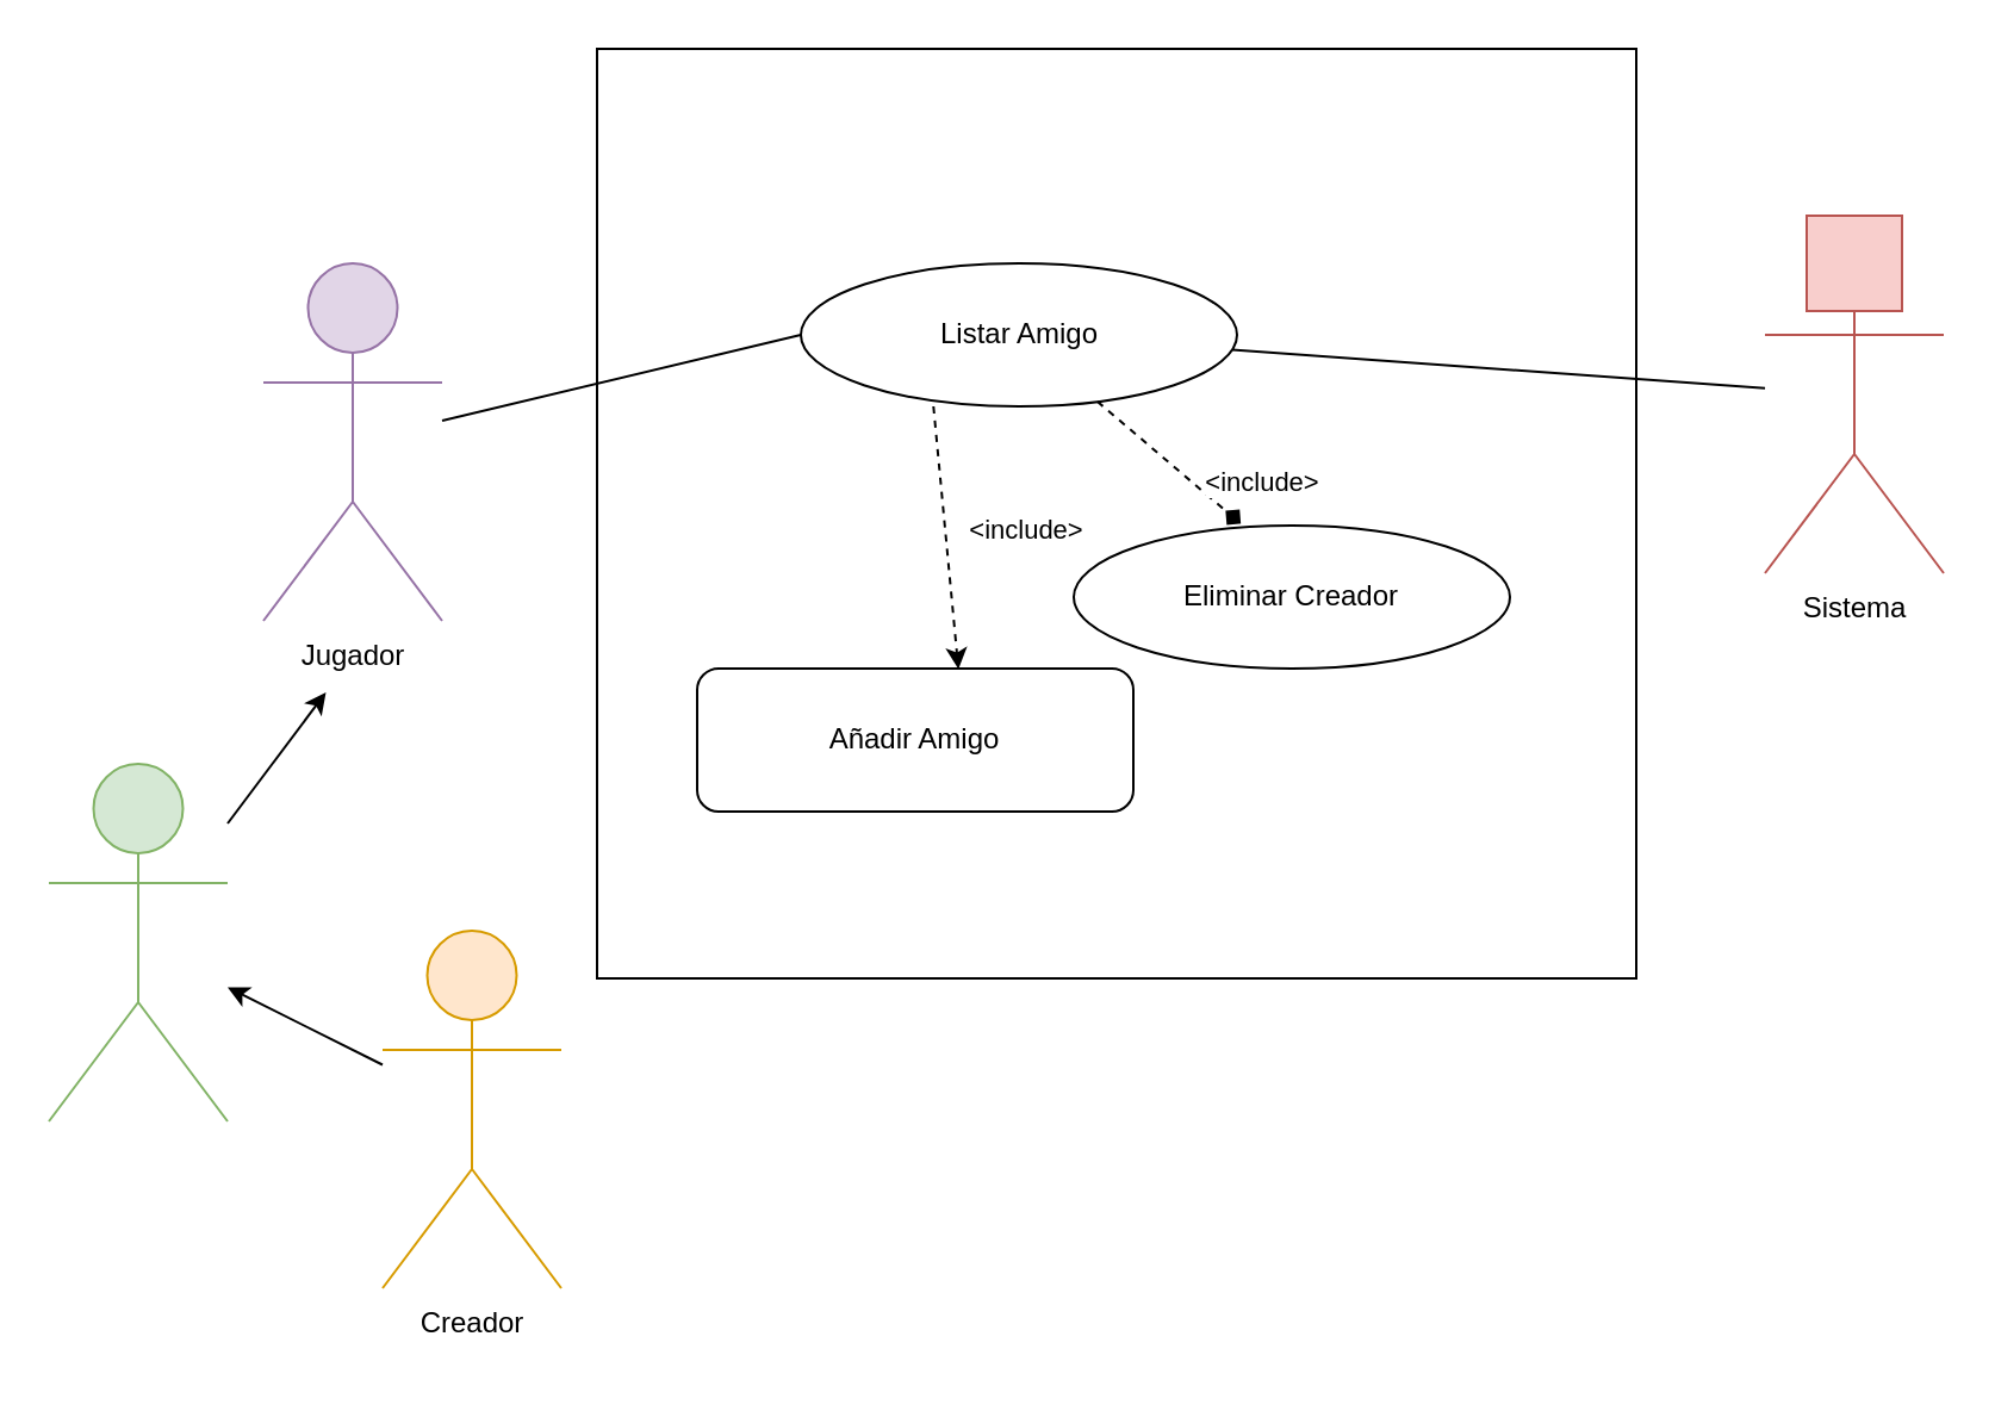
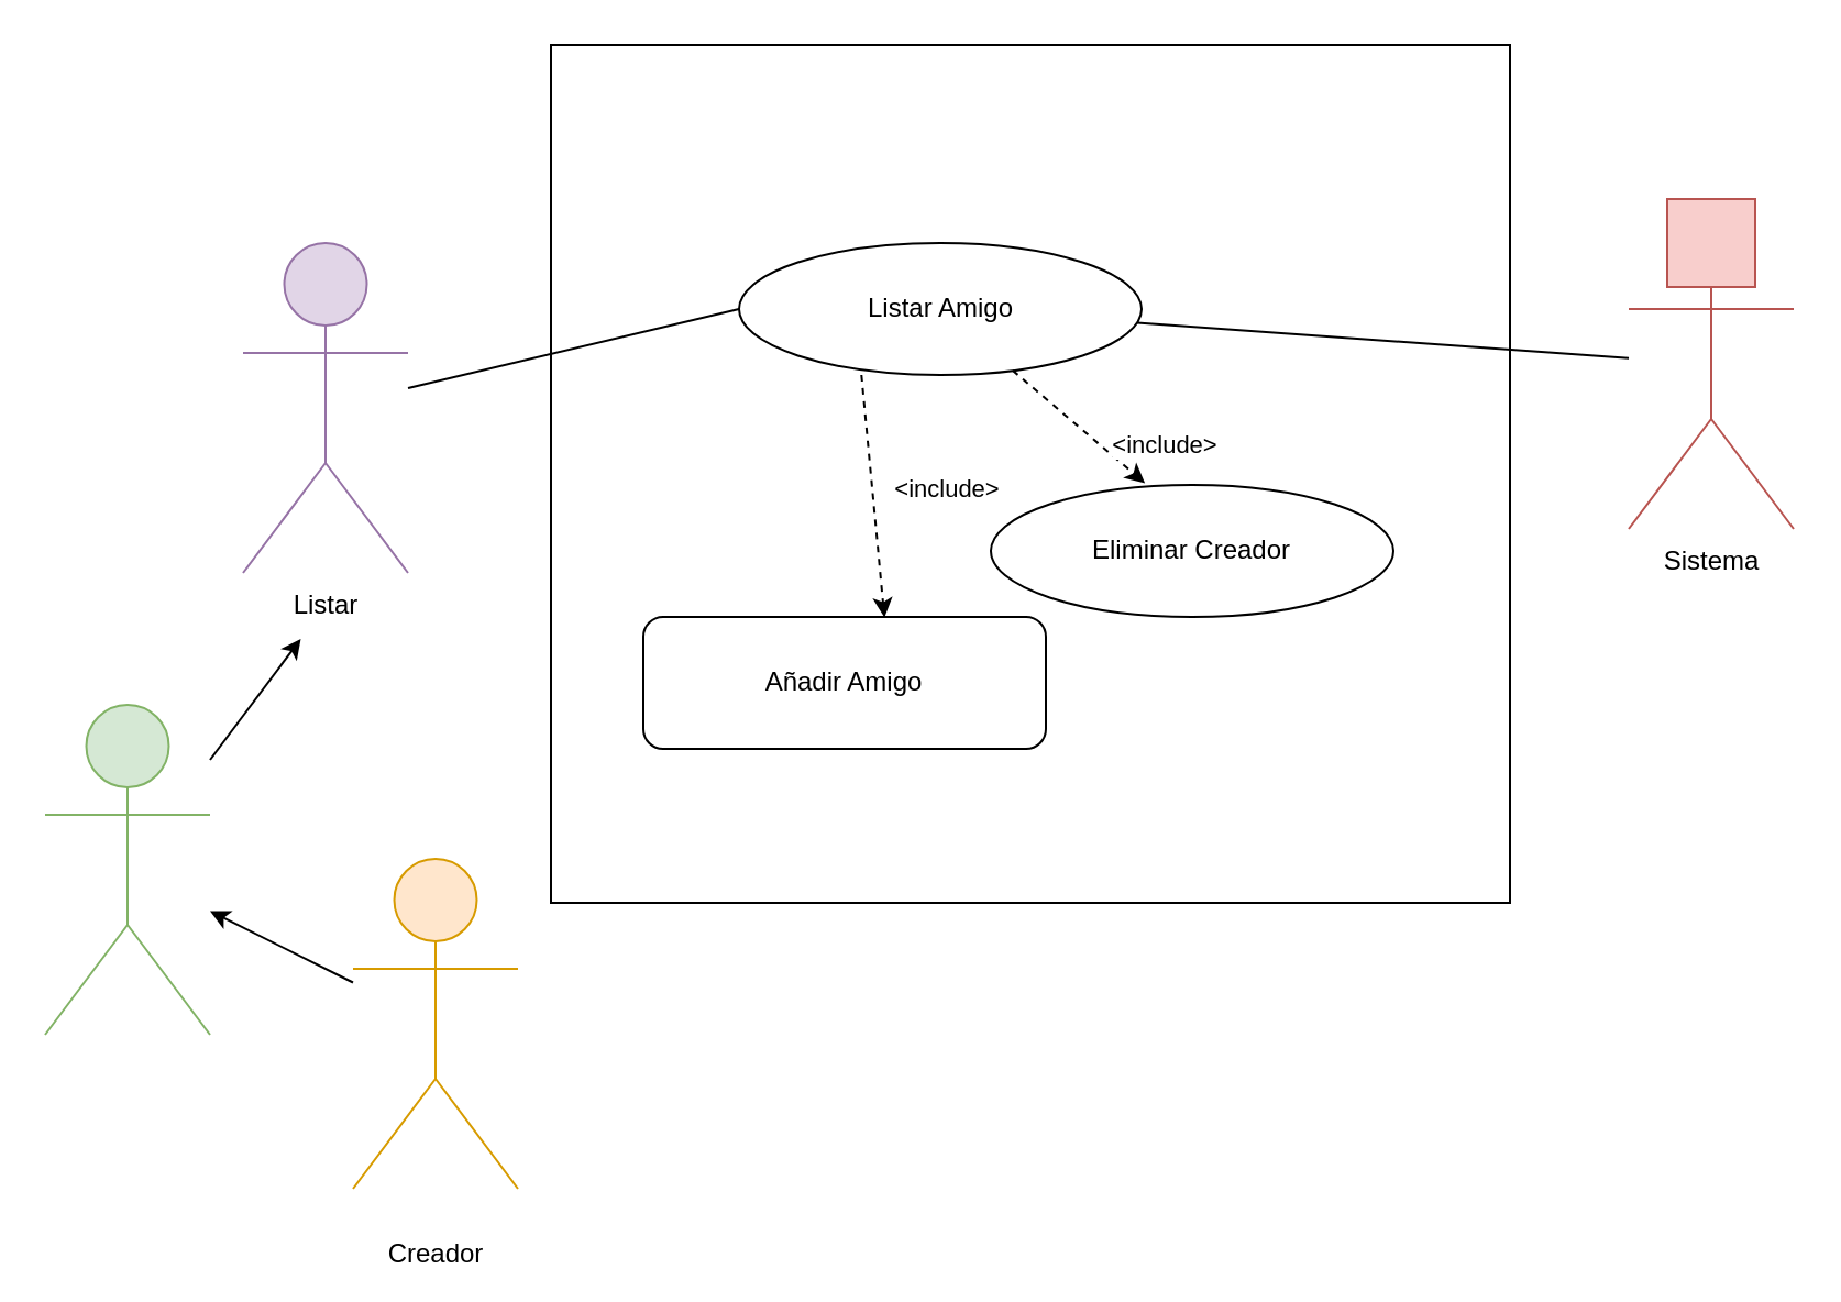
  <mxCell id="0" />
  <mxCell id="1" parent="0" />
  <mxCell id="2" value="" style="rounded=0;whiteSpace=wrap;html=1;fillColor=none;" parent="1" vertex="1"><mxGeometry x="250" y="20" width="436" height="390" as="geometry" /></mxCell>
  <mxCell id="3" value="" style="shape=umlActor;verticalLabelPosition=bottom;verticalAlign=top;html=1;outlineConnect=0;fillColor=#e1d5e7;strokeColor=#9673a6;" parent="1" vertex="1"><mxGeometry x="110" y="110" width="75" height="150" as="geometry" /></mxCell>
- <mxCell id="4" value="Jugador" style="text;html=1;strokeColor=none;fillColor=none;align=center;verticalAlign=middle;whiteSpace=wrap;rounded=0;" parent="1" vertex="1"><mxGeometry x="117.5" y="260" width="60" height="30" as="geometry" /></mxCell>
+ <mxCell id="4" value="Listar" style="text;html=1;strokeColor=none;fillColor=none;align=center;verticalAlign=middle;whiteSpace=wrap;rounded=0;" parent="1" vertex="1"><mxGeometry x="117.5" y="260" width="60" height="30" as="geometry" /></mxCell>
  <mxCell id="5" value="Listar Amigo" style="ellipse;whiteSpace=wrap;html=1;fillColor=none;" parent="1" vertex="1"><mxGeometry x="335.5" y="110" width="183" height="60" as="geometry" /></mxCell>
  <mxCell id="6" value="" style="endArrow=none;html=1;rounded=0;entryX=0;entryY=0.5;entryDx=0;entryDy=0;" parent="1" source="3" target="5" edge="1"><mxGeometry width="50" height="50" relative="1" as="geometry"><mxPoint x="380" y="300" as="sourcePoint" /><mxPoint x="430" y="250" as="targetPoint" /></mxGeometry></mxCell>
  <mxCell id="7" value="Eliminar Creador" style="ellipse;whiteSpace=wrap;html=1;fillColor=none;" parent="1" vertex="1"><mxGeometry x="450" y="220" width="183" height="60" as="geometry" /></mxCell>
- <mxCell id="8" value="" style="endArrow=diamond;html=1;rounded=0;entryX=0.383;entryY=-0.013;entryDx=0;entryDy=0;entryPerimeter=0;dashed=1;" parent="1" source="5" target="7" edge="1"><mxGeometry width="50" height="50" relative="1" as="geometry"><mxPoint x="320" y="260" as="sourcePoint" /><mxPoint x="370" y="210" as="targetPoint" /></mxGeometry></mxCell>
+ <mxCell id="8" value="" style="endArrow=classic;html=1;rounded=0;entryX=0.383;entryY=-0.013;entryDx=0;entryDy=0;entryPerimeter=0;dashed=1;" parent="1" source="5" target="7" edge="1"><mxGeometry width="50" height="50" relative="1" as="geometry"><mxPoint x="320" y="260" as="sourcePoint" /><mxPoint x="370" y="210" as="targetPoint" /></mxGeometry></mxCell>
  <mxCell id="9" value="&amp;lt;include&amp;gt;" style="edgeLabel;html=1;align=center;verticalAlign=middle;resizable=0;points=[];" parent="8" vertex="1" connectable="0"><mxGeometry x="-0.219" relative="1" as="geometry"><mxPoint x="45" y="13" as="offset" /></mxGeometry></mxCell>
  <mxCell id="10" value="Añadir Amigo" style="whiteSpace=wrap;html=1;fillColor=none;rounded=1;" parent="1" vertex="1"><mxGeometry x="292" y="280" width="183" height="60" as="geometry" /></mxCell>
  <mxCell id="11" value="" style="endArrow=classic;html=1;rounded=0;dashed=1;exitX=0;exitY=1;exitDx=0;exitDy=0;entryX=0.599;entryY=0.004;entryDx=0;entryDy=0;entryPerimeter=0;" parent="1" target="10" edge="1"><mxGeometry width="50" height="50" relative="1" as="geometry"><mxPoint x="391.141" y="170.005" as="sourcePoint" /><mxPoint x="431.86" y="308.996" as="targetPoint" /></mxGeometry></mxCell>
  <mxCell id="12" value="&amp;lt;include&amp;gt;" style="edgeLabel;html=1;align=center;verticalAlign=middle;resizable=0;points=[];" parent="11" vertex="1" connectable="0"><mxGeometry x="-0.219" relative="1" as="geometry"><mxPoint x="34" y="9" as="offset" /></mxGeometry></mxCell>
  <mxCell id="13" value="" style="shape=umlActor;verticalLabelPosition=bottom;verticalAlign=top;html=1;outlineConnect=0;fillColor=#ffe6cc;strokeColor=#d79b00;aspect=fixed;" parent="1" vertex="1"><mxGeometry x="160" y="390" width="75" height="150" as="geometry" /></mxCell>
  <mxCell id="14" value="" style="shape=umlActor;verticalLabelPosition=bottom;verticalAlign=top;html=1;outlineConnect=0;fillColor=#d5e8d4;strokeColor=#82b366;aspect=fixed;" parent="1" vertex="1"><mxGeometry x="20" y="320" width="75" height="150" as="geometry" /></mxCell>
  <mxCell id="15" value="" style="shape=umlActor;verticalLabelPosition=bottom;verticalAlign=top;html=1;outlineConnect=0;fillColor=#f8cecc;strokeColor=#b85450;aspect=fixed;" parent="1" vertex="1"><mxGeometry x="740" y="90" width="75" height="150" as="geometry" /></mxCell>
  <mxCell id="16" value="" style="rounded=0;whiteSpace=wrap;html=1;fillColor=#f8cecc;strokeColor=#b85450;" parent="1" vertex="1"><mxGeometry x="757.5" y="90" width="40" height="40" as="geometry" /></mxCell>
  <mxCell id="17" value="" style="endArrow=none;html=1;rounded=0;" parent="1" source="5" target="15" edge="1"><mxGeometry width="50" height="50" relative="1" as="geometry"><mxPoint x="195" y="186.024" as="sourcePoint" /><mxPoint x="345.5" y="150" as="targetPoint" /></mxGeometry></mxCell>
  <mxCell id="18" value="" style="endArrow=classic;html=1;rounded=0;" parent="1" source="14" target="4" edge="1"><mxGeometry width="50" height="50" relative="1" as="geometry"><mxPoint x="410" y="330" as="sourcePoint" /><mxPoint x="460" y="280" as="targetPoint" /></mxGeometry></mxCell>
  <mxCell id="19" value="" style="endArrow=classic;html=1;rounded=0;" parent="1" source="13" target="14" edge="1"><mxGeometry width="50" height="50" relative="1" as="geometry"><mxPoint x="105" y="355" as="sourcePoint" /><mxPoint x="146.25" y="300" as="targetPoint" /></mxGeometry></mxCell>
- <mxCell id="20" value="Creador" style="text;html=1;strokeColor=none;fillColor=none;align=center;verticalAlign=middle;whiteSpace=wrap;rounded=0;" parent="1" vertex="1"><mxGeometry x="167.5" y="540" width="60" height="30" as="geometry" /></mxCell>
+ <mxCell id="20" value="Creador" style="text;html=1;strokeColor=none;fillColor=none;align=center;verticalAlign=middle;whiteSpace=wrap;rounded=0;" parent="1" vertex="1"><mxGeometry x="167.5" y="555" width="60" height="30" as="geometry" /></mxCell>
  <mxCell id="21" value="Sistema" style="text;html=1;strokeColor=none;fillColor=none;align=center;verticalAlign=middle;whiteSpace=wrap;rounded=0;" parent="1" vertex="1"><mxGeometry x="747.5" y="240" width="60" height="30" as="geometry" /></mxCell>
